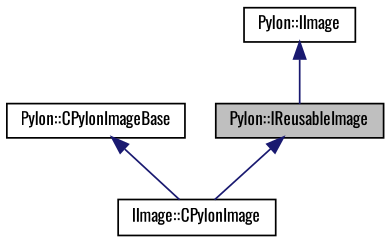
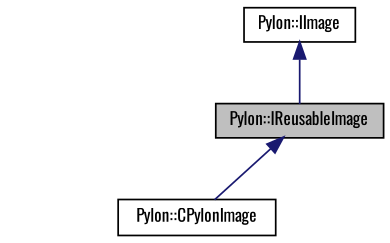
  digraph {
    fontname=Oswald
    node [color=black fillcolor=white fontname=Oswald fontsize=10 shape=record style=filled]
    edge [color=midnightblue dir=back fontname=Oswald fontsize=10 labelfontname=Helvetica labelfontsize=10 style=solid]
    n1 [fillcolor=grey75 fontcolor=black height=0.2 label="Pylon::IReusableImage" width=0.4]
-   n2 [height=0.2 label="IImage::CPylonImage" width=0.4]
-   n3 [height=0.2 label="Pylon::CPylonImageBase" width=0.4]
+   n2 [height=0.2 label="Pylon::CPylonImage" width=0.4]
    n4 [height=0.2 label="Pylon::IImage" width=0.4]
    n1 -> n2
-   n3 -> n2
    n4 -> n1
  }
